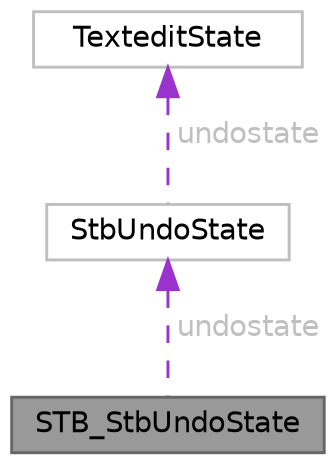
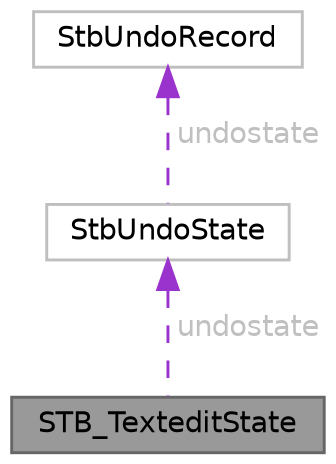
  digraph {
    node [color=grey75 fillcolor=white fontname=Helvetica fontsize=10 shape=box style=filled]
    edge [color=darkorchid3 dir=back fontcolor=grey fontname=Helvetica fontsize=10 labelfontname=Helvetica labelfontsize=10 style=dashed]
-   n1 [color=gray40 fillcolor=grey60 fontcolor=black height=0.2 label=STB_StbUndoState width=0.4]
+   n1 [color=gray40 fillcolor=grey60 fontcolor=black height=0.2 label=STB_TexteditState width=0.4]
    n2 [height=0.2 label=StbUndoState width=0.4]
-   n3 [height=0.2 label=TexteditState width=0.4]
+   n3 [height=0.2 label=StbUndoRecord width=0.4]
    n2 -> n1 [label=" undostate"]
    n3 -> n2 [label=" undostate"]
  }
